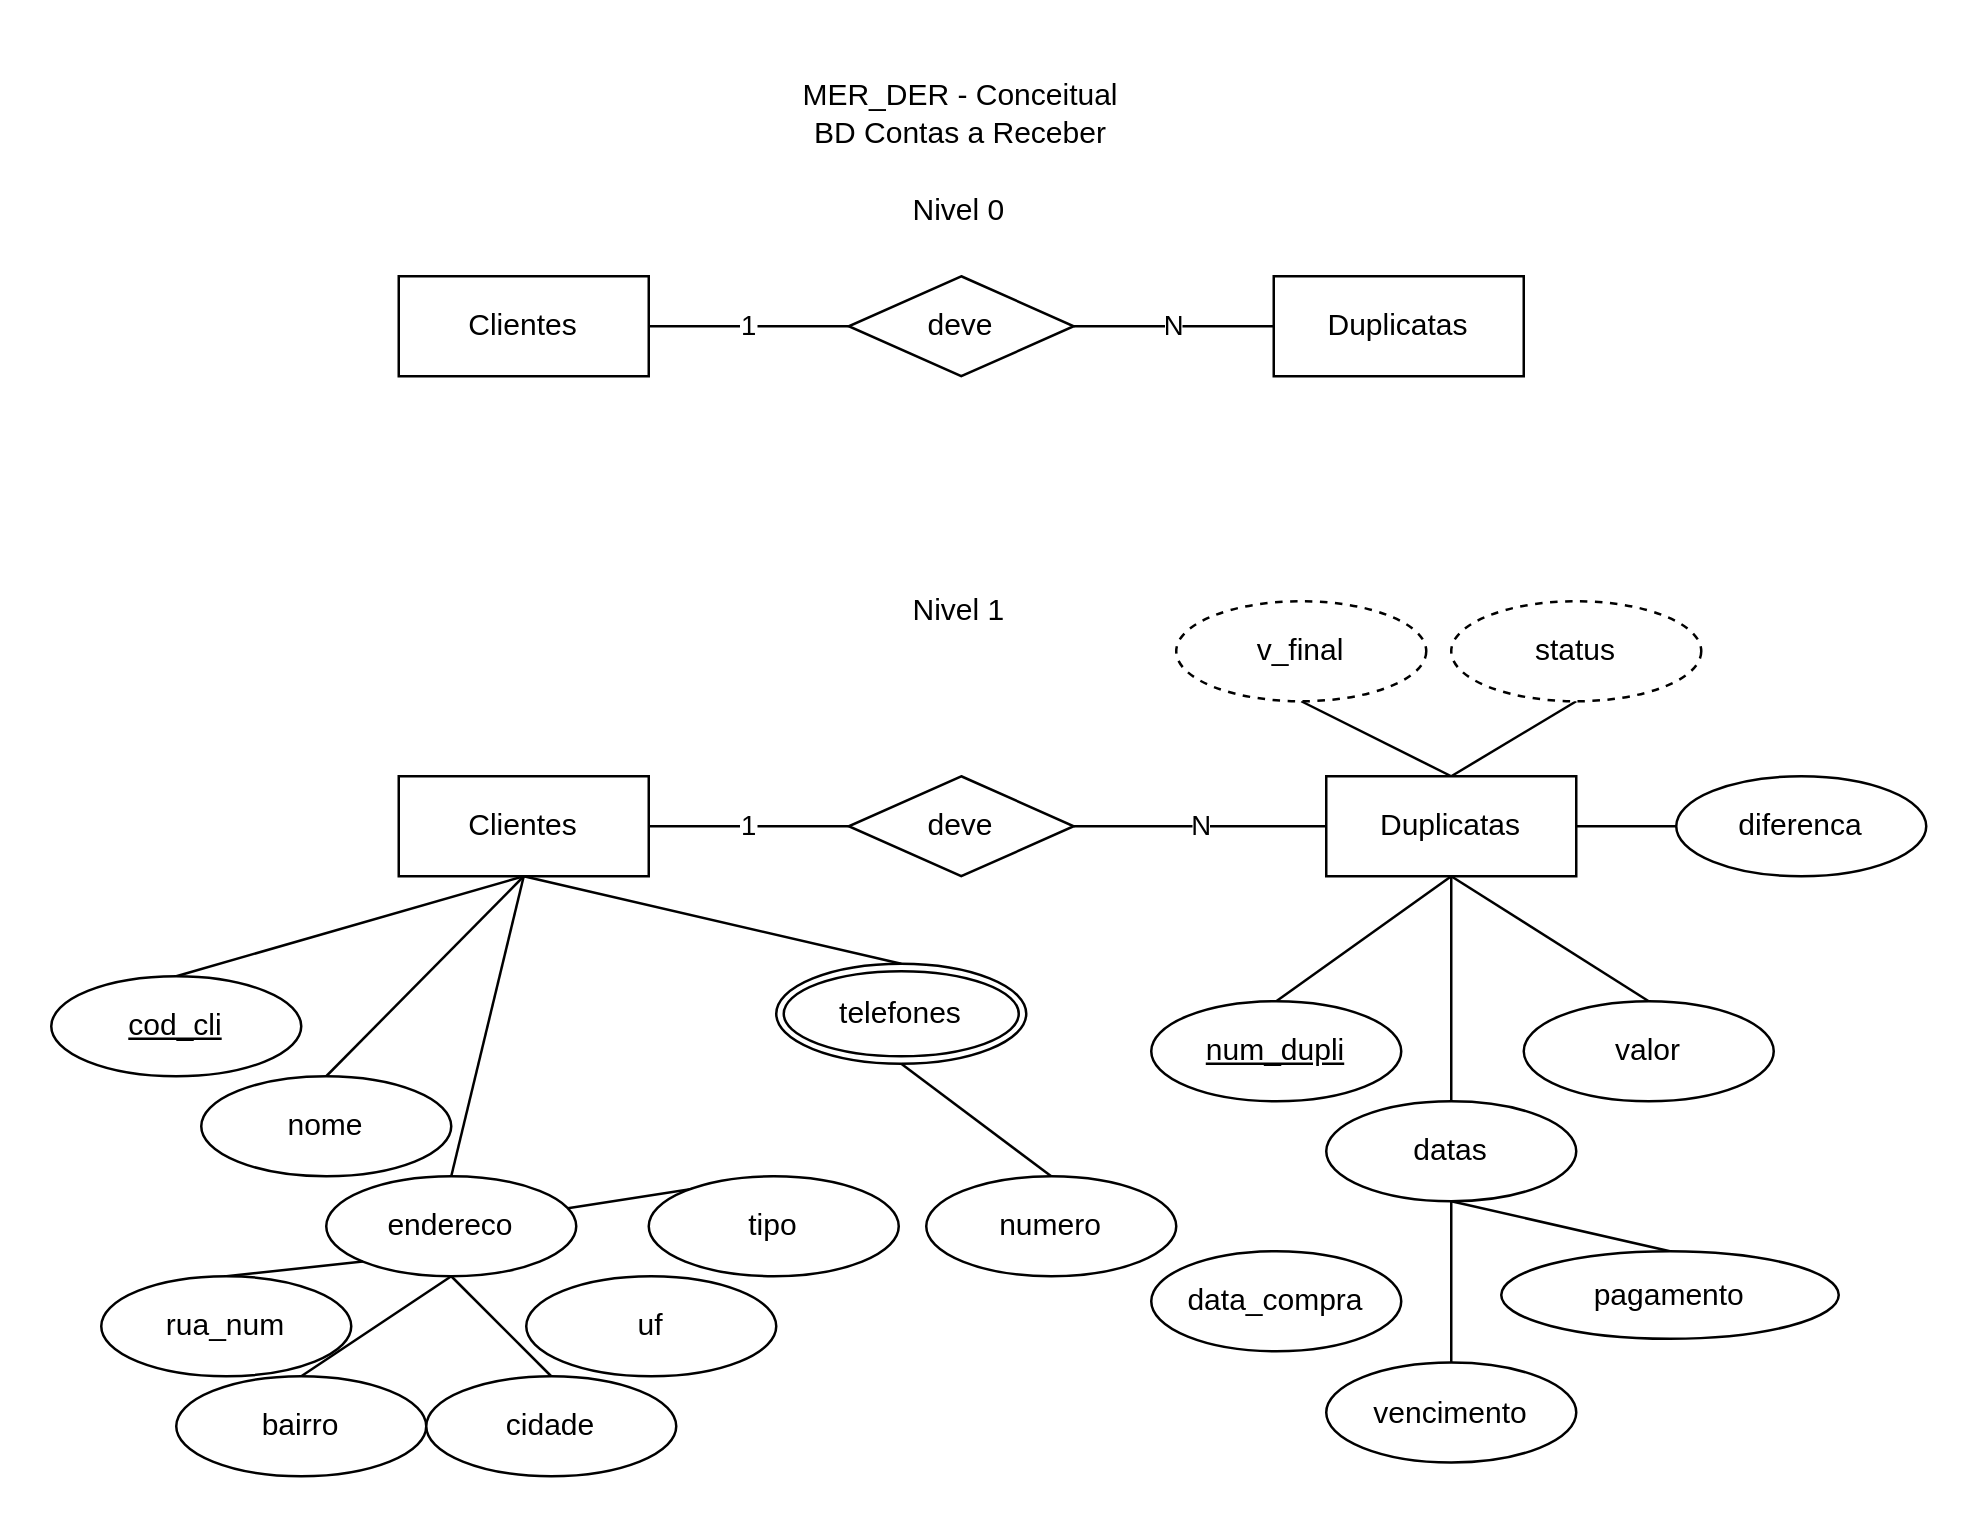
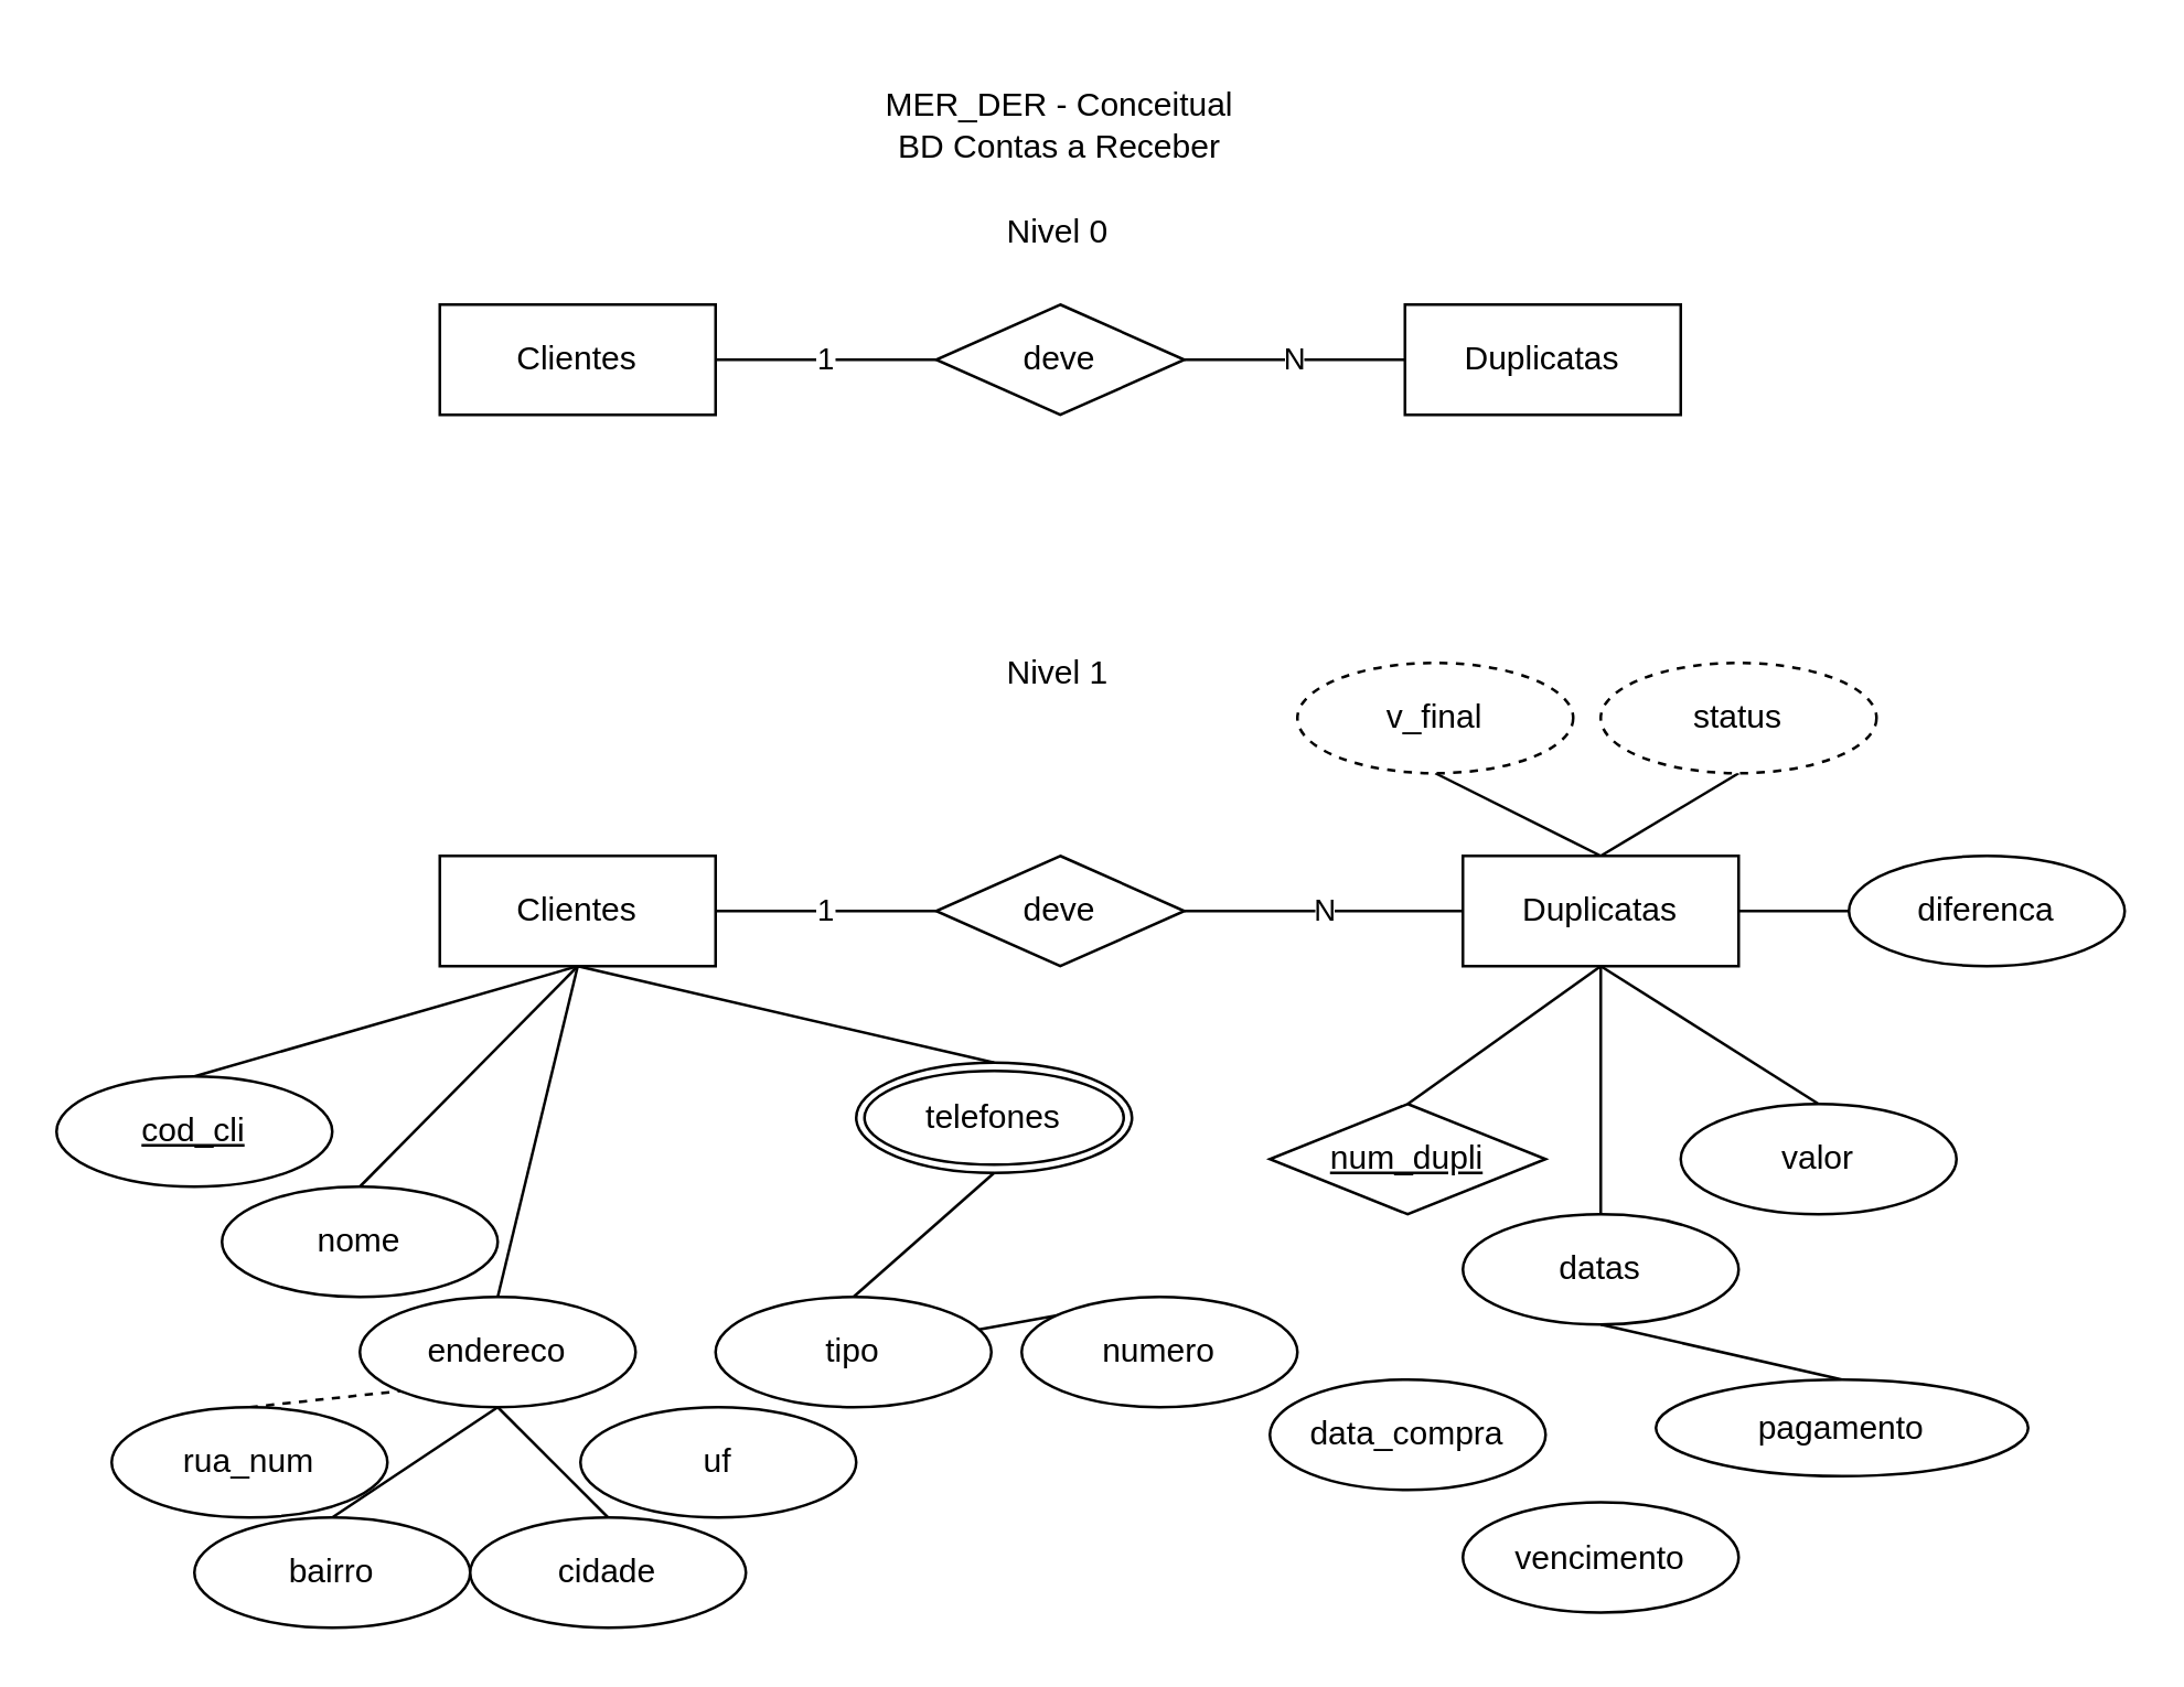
  <mxCell id="0" />
  <mxCell id="1" parent="0" />
  <mxCell id="2" value="MER_DER - Conceitual&lt;br&gt;BD Contas a Receber" style="text;html=1;strokeColor=none;fillColor=none;align=center;verticalAlign=middle;whiteSpace=wrap;rounded=0;" parent="1" vertex="1"><mxGeometry x="289" y="20" width="190" height="50" as="geometry" /></mxCell>
  <mxCell id="3" value="Clientes" style="whiteSpace=wrap;html=1;align=center;" parent="1" vertex="1"><mxGeometry x="159" y="110" width="100" height="40" as="geometry" /></mxCell>
  <mxCell id="4" value="Duplicatas" style="whiteSpace=wrap;html=1;align=center;" parent="1" vertex="1"><mxGeometry x="509" y="110" width="100" height="40" as="geometry" /></mxCell>
  <mxCell id="5" value="N" style="edgeStyle=orthogonalEdgeStyle;rounded=0;orthogonalLoop=1;jettySize=auto;html=1;exitX=1;exitY=0.5;exitDx=0;exitDy=0;entryX=0;entryY=0.5;entryDx=0;entryDy=0;endArrow=none;endFill=0;" parent="1" source="7" target="4" edge="1"><mxGeometry relative="1" as="geometry" /></mxCell>
  <mxCell id="6" value="1" style="edgeStyle=orthogonalEdgeStyle;rounded=0;orthogonalLoop=1;jettySize=auto;html=1;exitX=0;exitY=0.5;exitDx=0;exitDy=0;entryX=1;entryY=0.5;entryDx=0;entryDy=0;endArrow=none;endFill=0;" parent="1" source="7" target="3" edge="1"><mxGeometry relative="1" as="geometry" /></mxCell>
  <mxCell id="7" value="deve" style="shape=rhombus;perimeter=rhombusPerimeter;whiteSpace=wrap;html=1;align=center;" parent="1" vertex="1"><mxGeometry x="339" y="110" width="90" height="40" as="geometry" /></mxCell>
  <mxCell id="8" value="Clientes" style="whiteSpace=wrap;html=1;align=center;" parent="1" vertex="1"><mxGeometry x="159" y="310" width="100" height="40" as="geometry" /></mxCell>
  <mxCell id="9" style="edgeStyle=none;rounded=0;orthogonalLoop=1;jettySize=auto;html=1;exitX=0.5;exitY=0;exitDx=0;exitDy=0;entryX=0.5;entryY=1;entryDx=0;entryDy=0;endArrow=none;endFill=0;" parent="1" source="11" target="49" edge="1"><mxGeometry relative="1" as="geometry" /></mxCell>
  <mxCell id="10" style="rounded=0;orthogonalLoop=1;jettySize=auto;html=1;exitX=0.5;exitY=0;exitDx=0;exitDy=0;entryX=0.5;entryY=1;entryDx=0;entryDy=0;endArrow=none;endFill=0;" edge="1" parent="1" source="11" target="50"><mxGeometry relative="1" as="geometry" /></mxCell>
  <mxCell id="11" value="Duplicatas" style="whiteSpace=wrap;html=1;align=center;" parent="1" vertex="1"><mxGeometry x="530" y="310" width="100" height="40" as="geometry" /></mxCell>
  <mxCell id="12" value="N" style="edgeStyle=orthogonalEdgeStyle;rounded=0;orthogonalLoop=1;jettySize=auto;html=1;exitX=1;exitY=0.5;exitDx=0;exitDy=0;entryX=0;entryY=0.5;entryDx=0;entryDy=0;endArrow=none;endFill=0;" parent="1" source="14" target="11" edge="1"><mxGeometry relative="1" as="geometry" /></mxCell>
  <mxCell id="13" value="1" style="edgeStyle=orthogonalEdgeStyle;rounded=0;orthogonalLoop=1;jettySize=auto;html=1;exitX=0;exitY=0.5;exitDx=0;exitDy=0;entryX=1;entryY=0.5;entryDx=0;entryDy=0;endArrow=none;endFill=0;" parent="1" source="14" target="8" edge="1"><mxGeometry relative="1" as="geometry" /></mxCell>
  <mxCell id="14" value="deve" style="shape=rhombus;perimeter=rhombusPerimeter;whiteSpace=wrap;html=1;align=center;" parent="1" vertex="1"><mxGeometry x="339" y="310" width="90" height="40" as="geometry" /></mxCell>
  <mxCell id="15" value="Nivel 0" style="text;strokeColor=none;fillColor=none;spacingLeft=4;spacingRight=4;overflow=hidden;rotatable=0;points=[[0,0.5],[1,0.5]];portConstraint=eastwest;fontSize=12;" parent="1" vertex="1"><mxGeometry x="359" y="70" width="60" height="35" as="geometry" /></mxCell>
  <mxCell id="16" value="Nivel 1" style="text;strokeColor=none;fillColor=none;spacingLeft=4;spacingRight=4;overflow=hidden;rotatable=0;points=[[0,0.5],[1,0.5]];portConstraint=eastwest;fontSize=12;" parent="1" vertex="1"><mxGeometry x="359" y="230" width="60" height="35" as="geometry" /></mxCell>
  <mxCell id="17" style="rounded=0;orthogonalLoop=1;jettySize=auto;html=1;exitX=0.5;exitY=0;exitDx=0;exitDy=0;entryX=0.5;entryY=1;entryDx=0;entryDy=0;endArrow=none;endFill=0;" parent="1" source="18" target="8" edge="1"><mxGeometry relative="1" as="geometry" /></mxCell>
  <mxCell id="18" value="cod_cli" style="ellipse;whiteSpace=wrap;html=1;align=center;fontStyle=4;" parent="1" vertex="1"><mxGeometry x="20" y="390" width="100" height="40" as="geometry" /></mxCell>
  <mxCell id="19" style="edgeStyle=none;rounded=0;orthogonalLoop=1;jettySize=auto;html=1;exitX=0.5;exitY=0;exitDx=0;exitDy=0;entryX=0.5;entryY=1;entryDx=0;entryDy=0;endArrow=none;endFill=0;" parent="1" source="20" target="8" edge="1"><mxGeometry relative="1" as="geometry" /></mxCell>
  <mxCell id="20" value="nome" style="ellipse;whiteSpace=wrap;html=1;align=center;" parent="1" vertex="1"><mxGeometry x="80" y="430" width="100" height="40" as="geometry" /></mxCell>
  <mxCell id="21" style="edgeStyle=none;rounded=0;orthogonalLoop=1;jettySize=auto;html=1;exitX=0.5;exitY=0;exitDx=0;exitDy=0;endArrow=none;endFill=0;entryX=0.5;entryY=1;entryDx=0;entryDy=0;" parent="1" source="22" target="8" edge="1"><mxGeometry relative="1" as="geometry"><mxPoint x="220" y="380" as="targetPoint" /></mxGeometry></mxCell>
  <mxCell id="22" value="endereco" style="ellipse;whiteSpace=wrap;html=1;align=center;" parent="1" vertex="1"><mxGeometry x="130" y="470" width="100" height="40" as="geometry" /></mxCell>
  <mxCell id="23" style="edgeStyle=none;rounded=0;orthogonalLoop=1;jettySize=auto;html=1;exitX=0.5;exitY=0;exitDx=0;exitDy=0;entryX=0.5;entryY=1;entryDx=0;entryDy=0;endArrow=none;endFill=0;" parent="1" source="24" target="22" edge="1"><mxGeometry relative="1" as="geometry" /></mxCell>
  <mxCell id="24" value="bairro" style="ellipse;whiteSpace=wrap;html=1;align=center;" parent="1" vertex="1"><mxGeometry x="70" y="550" width="100" height="40" as="geometry" /></mxCell>
  <mxCell id="25" style="edgeStyle=none;rounded=0;orthogonalLoop=1;jettySize=auto;html=1;exitX=0.5;exitY=0;exitDx=0;exitDy=0;endArrow=none;endFill=0;entryX=0.5;entryY=1;entryDx=0;entryDy=0;" parent="1" source="26" target="22" edge="1"><mxGeometry relative="1" as="geometry"><mxPoint x="180" y="510" as="targetPoint" /></mxGeometry></mxCell>
  <mxCell id="26" value="cidade" style="ellipse;whiteSpace=wrap;html=1;align=center;" parent="1" vertex="1"><mxGeometry x="170" y="550" width="100" height="40" as="geometry" /></mxCell>
  <mxCell id="27" value="uf" style="ellipse;whiteSpace=wrap;html=1;align=center;" parent="1" vertex="1"><mxGeometry x="210" y="510" width="100" height="40" as="geometry" /></mxCell>
- <mxCell id="28" style="edgeStyle=none;rounded=0;orthogonalLoop=1;jettySize=auto;html=1;exitX=0.5;exitY=0;exitDx=0;exitDy=0;entryX=0;entryY=1;entryDx=0;entryDy=0;endArrow=none;endFill=0;" parent="1" source="29" target="22" edge="1"><mxGeometry relative="1" as="geometry" /></mxCell>
+ <mxCell id="28" style="edgeStyle=none;rounded=0;orthogonalLoop=1;jettySize=auto;html=1;exitX=0.5;exitY=0;exitDx=0;exitDy=0;entryX=0;entryY=1;entryDx=0;entryDy=0;endArrow=none;endFill=0;dashed=1;" parent="1" source="29" target="22" edge="1"><mxGeometry relative="1" as="geometry" /></mxCell>
  <mxCell id="29" value="rua_num" style="ellipse;whiteSpace=wrap;html=1;align=center;" parent="1" vertex="1"><mxGeometry x="40" y="510" width="100" height="40" as="geometry" /></mxCell>
  <mxCell id="30" style="edgeStyle=none;rounded=0;orthogonalLoop=1;jettySize=auto;html=1;exitX=0.5;exitY=0;exitDx=0;exitDy=0;entryX=0.5;entryY=1;entryDx=0;entryDy=0;endArrow=none;endFill=0;" parent="1" source="31" target="8" edge="1"><mxGeometry relative="1" as="geometry" /></mxCell>
  <mxCell id="31" value="telefones" style="ellipse;shape=doubleEllipse;margin=3;whiteSpace=wrap;html=1;align=center;" parent="1" vertex="1"><mxGeometry x="310" y="385" width="100" height="40" as="geometry" /></mxCell>
- <mxCell id="32" style="edgeStyle=none;rounded=0;orthogonalLoop=1;jettySize=auto;html=1;exitX=0.5;exitY=0;exitDx=0;exitDy=0;endArrow=none;endFill=0;" parent="1" source="33" target="22" edge="1"><mxGeometry relative="1" as="geometry" /></mxCell>
+ <mxCell id="32" style="edgeStyle=none;rounded=0;orthogonalLoop=1;jettySize=auto;html=1;exitX=0.5;exitY=0;exitDx=0;exitDy=0;entryX=0.5;entryY=1;entryDx=0;entryDy=0;endArrow=none;endFill=0;" parent="1" source="33" target="31" edge="1"><mxGeometry relative="1" as="geometry" /></mxCell>
  <mxCell id="33" value="tipo" style="ellipse;whiteSpace=wrap;html=1;align=center;" parent="1" vertex="1"><mxGeometry x="259" y="470" width="100" height="40" as="geometry" /></mxCell>
- <mxCell id="34" style="edgeStyle=none;rounded=0;orthogonalLoop=1;jettySize=auto;html=1;exitX=0.5;exitY=0;exitDx=0;exitDy=0;endArrow=none;endFill=0;entryX=0.5;entryY=1;entryDx=0;entryDy=0;" parent="1" source="35" target="31" edge="1"><mxGeometry relative="1" as="geometry"><mxPoint x="360" y="450" as="targetPoint" /></mxGeometry></mxCell>
+ <mxCell id="34" style="edgeStyle=none;rounded=0;orthogonalLoop=1;jettySize=auto;html=1;exitX=0.5;exitY=0;exitDx=0;exitDy=0;endArrow=none;endFill=0;" parent="1" source="35" target="33" edge="1"><mxGeometry relative="1" as="geometry"><mxPoint x="360" y="450" as="targetPoint" /></mxGeometry></mxCell>
  <mxCell id="35" value="numero" style="ellipse;whiteSpace=wrap;html=1;align=center;" parent="1" vertex="1"><mxGeometry x="370" y="470" width="100" height="40" as="geometry" /></mxCell>
  <mxCell id="36" style="edgeStyle=none;rounded=0;orthogonalLoop=1;jettySize=auto;html=1;exitX=0.5;exitY=0;exitDx=0;exitDy=0;entryX=0.5;entryY=1;entryDx=0;entryDy=0;endArrow=none;endFill=0;" parent="1" source="37" target="11" edge="1"><mxGeometry relative="1" as="geometry" /></mxCell>
- <mxCell id="37" value="num_dupli" style="ellipse;whiteSpace=wrap;html=1;align=center;fontStyle=4;" parent="1" vertex="1"><mxGeometry x="460" y="400" width="100" height="40" as="geometry" /></mxCell>
+ <mxCell id="37" value="num_dupli" style="rhombus;whiteSpace=wrap;html=1;align=center;fontStyle=4;" parent="1" vertex="1"><mxGeometry x="460" y="400" width="100" height="40" as="geometry" /></mxCell>
  <mxCell id="38" value="data_compra" style="ellipse;whiteSpace=wrap;html=1;align=center;" parent="1" vertex="1"><mxGeometry x="460" y="500" width="100" height="40" as="geometry" /></mxCell>
- <mxCell id="39" style="edgeStyle=none;rounded=0;orthogonalLoop=1;jettySize=auto;html=1;exitX=0.5;exitY=0;exitDx=0;exitDy=0;endArrow=none;endFill=0;entryX=0.5;entryY=1;entryDx=0;entryDy=0;" parent="1" source="40" target="42" edge="1"><mxGeometry relative="1" as="geometry"><mxPoint x="580" y="510" as="targetPoint" /></mxGeometry></mxCell>
  <mxCell id="40" value="vencimento" style="ellipse;whiteSpace=wrap;html=1;align=center;" parent="1" vertex="1"><mxGeometry x="530" y="544.5" width="100" height="40" as="geometry" /></mxCell>
  <mxCell id="41" style="edgeStyle=none;rounded=0;orthogonalLoop=1;jettySize=auto;html=1;exitX=0.5;exitY=0;exitDx=0;exitDy=0;endArrow=none;endFill=0;entryX=0.5;entryY=1;entryDx=0;entryDy=0;" parent="1" source="42" target="11" edge="1"><mxGeometry relative="1" as="geometry"><mxPoint x="580" y="380" as="targetPoint" /></mxGeometry></mxCell>
  <mxCell id="42" value="datas" style="ellipse;whiteSpace=wrap;html=1;align=center;" parent="1" vertex="1"><mxGeometry x="530" y="440" width="100" height="40" as="geometry" /></mxCell>
  <mxCell id="43" style="edgeStyle=none;rounded=0;orthogonalLoop=1;jettySize=auto;html=1;exitX=0.5;exitY=0;exitDx=0;exitDy=0;entryX=0.5;entryY=1;entryDx=0;entryDy=0;endArrow=none;endFill=0;" parent="1" source="44" target="42" edge="1"><mxGeometry relative="1" as="geometry" /></mxCell>
  <mxCell id="44" value="pagamento" style="ellipse;whiteSpace=wrap;html=1;align=center;" parent="1" vertex="1"><mxGeometry x="600" y="500" width="135" height="35" as="geometry" /></mxCell>
  <mxCell id="45" style="edgeStyle=none;rounded=0;orthogonalLoop=1;jettySize=auto;html=1;exitX=0.5;exitY=0;exitDx=0;exitDy=0;entryX=0.5;entryY=1;entryDx=0;entryDy=0;endArrow=none;endFill=0;" parent="1" source="46" target="11" edge="1"><mxGeometry relative="1" as="geometry" /></mxCell>
  <mxCell id="46" value="valor" style="ellipse;whiteSpace=wrap;html=1;align=center;" parent="1" vertex="1"><mxGeometry x="609" y="400" width="100" height="40" as="geometry" /></mxCell>
  <mxCell id="47" style="edgeStyle=none;rounded=0;orthogonalLoop=1;jettySize=auto;html=1;exitX=0;exitY=0.5;exitDx=0;exitDy=0;entryX=1;entryY=0.5;entryDx=0;entryDy=0;endArrow=none;endFill=0;" parent="1" source="48" target="11" edge="1"><mxGeometry relative="1" as="geometry" /></mxCell>
  <mxCell id="48" value="diferenca" style="ellipse;whiteSpace=wrap;html=1;align=center;" parent="1" vertex="1"><mxGeometry x="670" y="310" width="100" height="40" as="geometry" /></mxCell>
  <mxCell id="49" value="v_final" style="ellipse;whiteSpace=wrap;html=1;align=center;dashed=1;" parent="1" vertex="1"><mxGeometry x="470" y="240" width="100" height="40" as="geometry" /></mxCell>
  <mxCell id="50" value="status" style="ellipse;whiteSpace=wrap;html=1;align=center;dashed=1;" vertex="1" parent="1"><mxGeometry x="580" y="240" width="100" height="40" as="geometry" /></mxCell>
